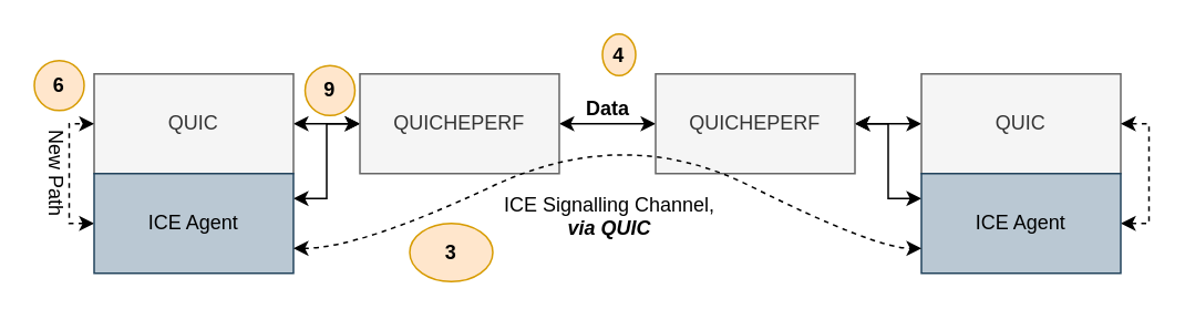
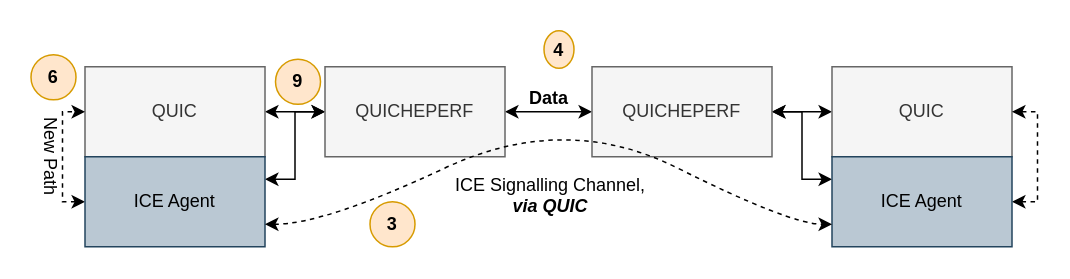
  <mxCell id="0" />
  <mxCell id="1" parent="0" />
  <mxCell id="2" value="" style="edgeStyle=orthogonalEdgeStyle;rounded=0;orthogonalLoop=1;jettySize=auto;html=1;startArrow=classic;startFill=1;strokeColor=#000000;" edge="1" parent="1" source="3" target="8"><mxGeometry relative="1" as="geometry" /></mxCell>
  <mxCell id="3" value="QUIC" style="rounded=0;whiteSpace=wrap;html=1;fillColor=#f5f5f5;fontColor=#333333;strokeColor=#666666;" vertex="1" parent="1"><mxGeometry x="56" y="44" width="120" height="60" as="geometry" /></mxCell>
  <mxCell id="4" value="New Path" style="edgeStyle=orthogonalEdgeStyle;rounded=0;orthogonalLoop=1;jettySize=auto;html=1;startArrow=classic;startFill=1;dashed=1;entryX=0;entryY=0.5;entryDx=0;entryDy=0;exitX=0;exitY=0.5;exitDx=0;exitDy=0;strokeWidth=1;fontSize=12;textDirection=vertical-lr;labelPosition=left;verticalLabelPosition=middle;align=right;verticalAlign=middle;" edge="1" parent="1" source="6" target="3"><mxGeometry relative="1" as="geometry"><Array as="points"><mxPoint x="41" y="134" /><mxPoint x="41" y="74" /></Array></mxGeometry></mxCell>
  <mxCell id="5" style="edgeStyle=orthogonalEdgeStyle;rounded=0;orthogonalLoop=1;jettySize=auto;html=1;startArrow=classic;startFill=1;exitX=1;exitY=0.25;exitDx=0;exitDy=0;fillColor=#0050ef;strokeColor=#000000;" edge="1" parent="1" source="6" target="8"><mxGeometry relative="1" as="geometry" /></mxCell>
  <mxCell id="6" value="ICE Agent" style="rounded=0;whiteSpace=wrap;html=1;fillColor=#bac8d3;strokeColor=#23445d;" vertex="1" parent="1"><mxGeometry x="56" y="104" width="120" height="60" as="geometry" /></mxCell>
  <mxCell id="7" value="Data" style="edgeStyle=orthogonalEdgeStyle;rounded=0;orthogonalLoop=1;jettySize=auto;html=1;startArrow=classic;startFill=1;fontStyle=1;fontSize=12;verticalAlign=bottom;" edge="1" parent="1" source="8" target="14"><mxGeometry relative="1" as="geometry" /></mxCell>
  <mxCell id="8" value="QUICHEPERF" style="rounded=0;whiteSpace=wrap;html=1;fillColor=#f5f5f5;fontColor=#333333;strokeColor=#666666;" vertex="1" parent="1"><mxGeometry x="216" y="44" width="120" height="60" as="geometry" /></mxCell>
  <mxCell id="9" value="" style="edgeStyle=orthogonalEdgeStyle;rounded=0;orthogonalLoop=1;jettySize=auto;html=1;startArrow=classic;startFill=1;" edge="1" parent="1" source="10" target="14"><mxGeometry relative="1" as="geometry" /></mxCell>
  <mxCell id="10" value="QUIC" style="rounded=0;whiteSpace=wrap;html=1;fillColor=#f5f5f5;fontColor=#333333;strokeColor=#666666;" vertex="1" parent="1"><mxGeometry x="554" y="44" width="120" height="60" as="geometry" /></mxCell>
  <mxCell id="11" value="" style="edgeStyle=orthogonalEdgeStyle;rounded=0;orthogonalLoop=1;jettySize=auto;html=1;startArrow=classic;startFill=1;dashed=1;exitX=1;exitY=0.5;exitDx=0;exitDy=0;entryX=1;entryY=0.5;entryDx=0;entryDy=0;strokeWidth=1;fontSize=12;verticalAlign=middle;textDirection=vertical-lr;labelPosition=right;verticalLabelPosition=middle;align=left;horizontal=1;" edge="1" parent="1" source="13" target="10"><mxGeometry relative="1" as="geometry"><mxPoint x="724" y="74" as="targetPoint" /><Array as="points"><mxPoint x="691" y="134" /><mxPoint x="691" y="74" /></Array></mxGeometry></mxCell>
  <mxCell id="12" style="edgeStyle=orthogonalEdgeStyle;rounded=0;orthogonalLoop=1;jettySize=auto;html=1;entryX=1;entryY=0.5;entryDx=0;entryDy=0;startArrow=classic;startFill=1;exitX=0;exitY=0.25;exitDx=0;exitDy=0;strokeColor=#000000;" edge="1" parent="1" source="13" target="14"><mxGeometry relative="1" as="geometry"><mxPoint x="684" y="74" as="targetPoint" /><Array as="points"><mxPoint x="534" y="119" /><mxPoint x="534" y="74" /></Array></mxGeometry></mxCell>
  <mxCell id="13" value="ICE Agent" style="rounded=0;whiteSpace=wrap;html=1;fillColor=#bac8d3;strokeColor=#23445d;" vertex="1" parent="1"><mxGeometry x="554" y="104" width="120" height="60" as="geometry" /></mxCell>
  <mxCell id="14" value="QUICHEPERF" style="rounded=0;whiteSpace=wrap;html=1;fillColor=#f5f5f5;fontColor=#333333;strokeColor=#666666;" vertex="1" parent="1"><mxGeometry x="394" y="44" width="120" height="60" as="geometry" /></mxCell>
  <mxCell id="15" value="&lt;div style=&quot;font-size: 12px;&quot;&gt;ICE Signalling Channel,&lt;/div&gt;&lt;div style=&quot;font-size: 12px;&quot;&gt;&lt;i&gt;&lt;b&gt;via QUIC&lt;/b&gt;&lt;/i&gt;&lt;br style=&quot;font-size: 12px;&quot;&gt;&lt;/div&gt;" style="curved=1;endArrow=classic;html=1;rounded=0;exitX=1;exitY=0.75;exitDx=0;exitDy=0;entryX=0;entryY=0.75;entryDx=0;entryDy=0;startArrow=classic;startFill=1;dashed=1;fontStyle=0;fontSize=12;verticalAlign=top;" edge="1" parent="1" source="6" target="13"><mxGeometry x="0.08" y="-36" width="50" height="50" relative="1" as="geometry"><mxPoint x="306" y="194" as="sourcePoint" /><mxPoint x="406" y="164" as="targetPoint" /><Array as="points"><mxPoint x="216" y="149" /><mxPoint x="376" y="74" /><mxPoint x="526" y="149" /></Array><mxPoint as="offset" /></mxGeometry></mxCell>
  <mxCell id="16" value="9" style="ellipse;whiteSpace=wrap;html=1;aspect=fixed;fontSize=12;fontStyle=1;fillColor=#ffe6cc;strokeColor=#d79b00;" vertex="1" parent="1"><mxGeometry x="183" y="39" width="30" height="30" as="geometry" /></mxCell>
- <mxCell id="17" value="3" style="ellipse;whiteSpace=wrap;html=1;aspect=fixed;fontSize=12;fontStyle=1;fillColor=#ffe6cc;strokeColor=#d79b00;" vertex="1" parent="1"><mxGeometry x="246" y="134" width="50" height="35" as="geometry" /></mxCell>
+ <mxCell id="17" value="3" style="ellipse;whiteSpace=wrap;html=1;aspect=fixed;fontSize=12;fontStyle=1;fillColor=#ffe6cc;strokeColor=#d79b00;" vertex="1" parent="1"><mxGeometry x="246" y="134" width="30" height="30" as="geometry" /></mxCell>
  <mxCell id="18" value="6" style="ellipse;whiteSpace=wrap;html=1;aspect=fixed;fontSize=12;fontStyle=1;fillColor=#ffe6cc;strokeColor=#d79b00;" vertex="1" parent="1"><mxGeometry x="20" y="36" width="30" height="30" as="geometry" /></mxCell>
  <mxCell id="19" value="4" style="ellipse;whiteSpace=wrap;html=1;aspect=fixed;fontSize=12;fontStyle=1;fillColor=#ffe6cc;strokeColor=#d79b00;" vertex="1" parent="1"><mxGeometry x="362" y="20" width="20" height="25" as="geometry" /></mxCell>
